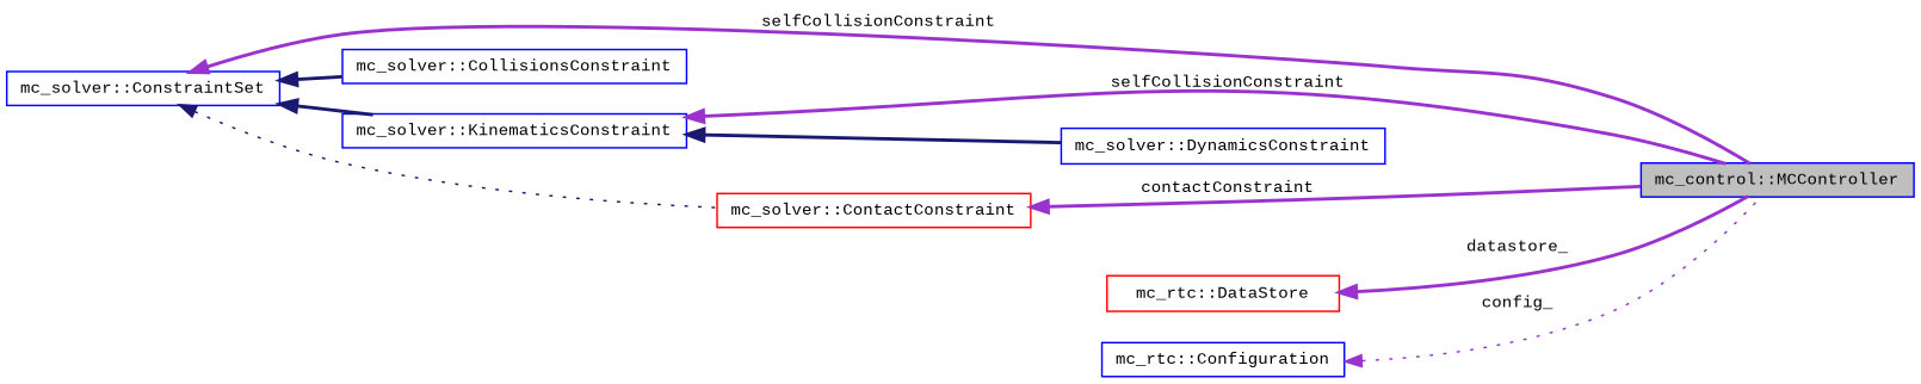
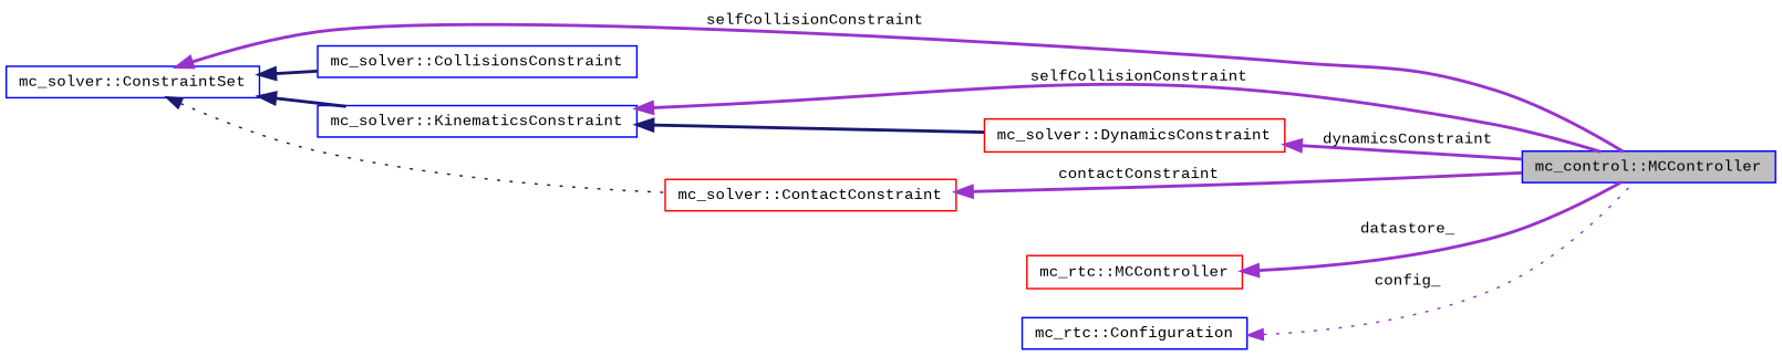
  digraph {
    fontname="Liberation Mono"
    rankdir=LR
    node [color=blue fillcolor=white fontname="Liberation Mono" fontsize=10 shape=record style=filled]
    edge [color=darkorchid3 dir=back fontname="Liberation Mono" fontsize=10 labelfontname=Helvetica labelfontsize=10 style=bold]
    n1 [fillcolor=grey75 fontcolor=black height=0.2 label="mc_control::MCController" width=0.4]
    n2 [height=0.2 label="mc_solver::CollisionsConstraint" width=0.4]
    n3 [height=0.2 label="mc_solver::ConstraintSet" width=0.4]
    n4 [height=0.2 label="mc_solver::KinematicsConstraint" width=0.4]
    n5 [color=red height=0.2 label="mc_solver::ContactConstraint" width=0.4]
-   n6 [height=0.2 label="mc_solver::DynamicsConstraint" width=0.4]
-   n7 [color=red height=0.2 label="mc_rtc::DataStore" width=0.4]
+   n6 [color=red height=0.2 label="mc_solver::DynamicsConstraint" width=0.4]
+   n7 [color=red height=0.2 label="mc_rtc::MCController" width=0.4]
    n8 [height=0.2 label="mc_rtc::Configuration" width=0.4]
    n3 -> n1 [label=" selfCollisionConstraint"]
    n3 -> n2 [color=midnightblue]
    n3 -> n4 [color=midnightblue]
    n3 -> n5 [color=midnightblue style=dotted]
    n4 -> n1 [label=" selfCollisionConstraint"]
    n4 -> n6 [color=midnightblue]
    n5 -> n1 [label=" contactConstraint"]
+   n6 -> n1 [label=" dynamicsConstraint"]
    n7 -> n1 [label=" datastore_"]
    n8 -> n1 [label=" config_" style=dotted]
  }
